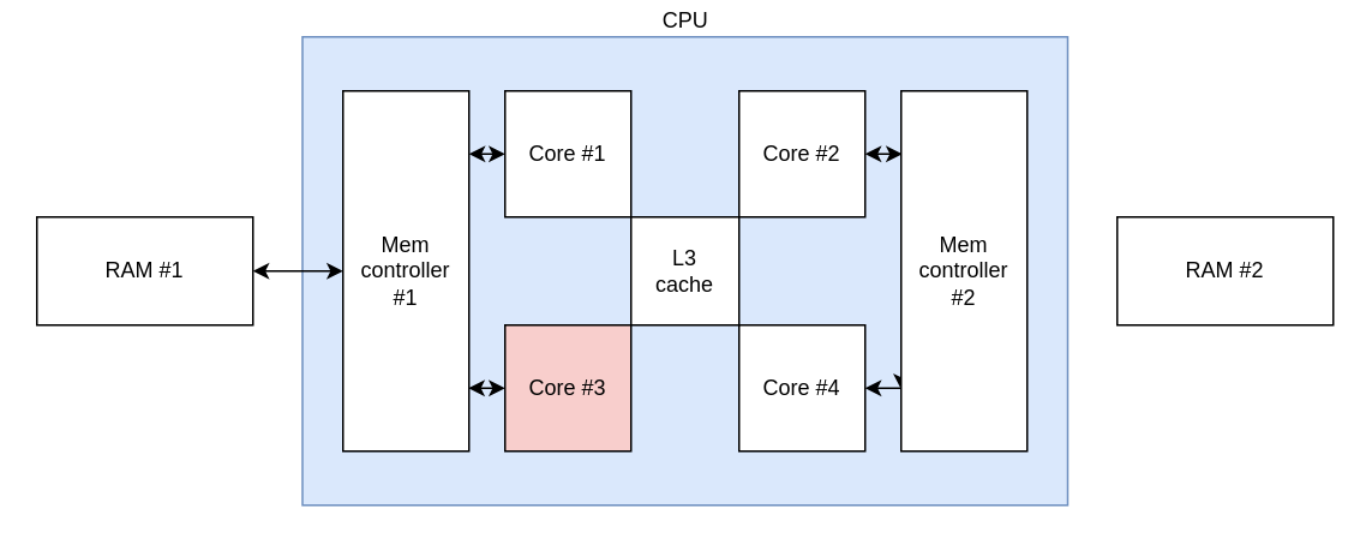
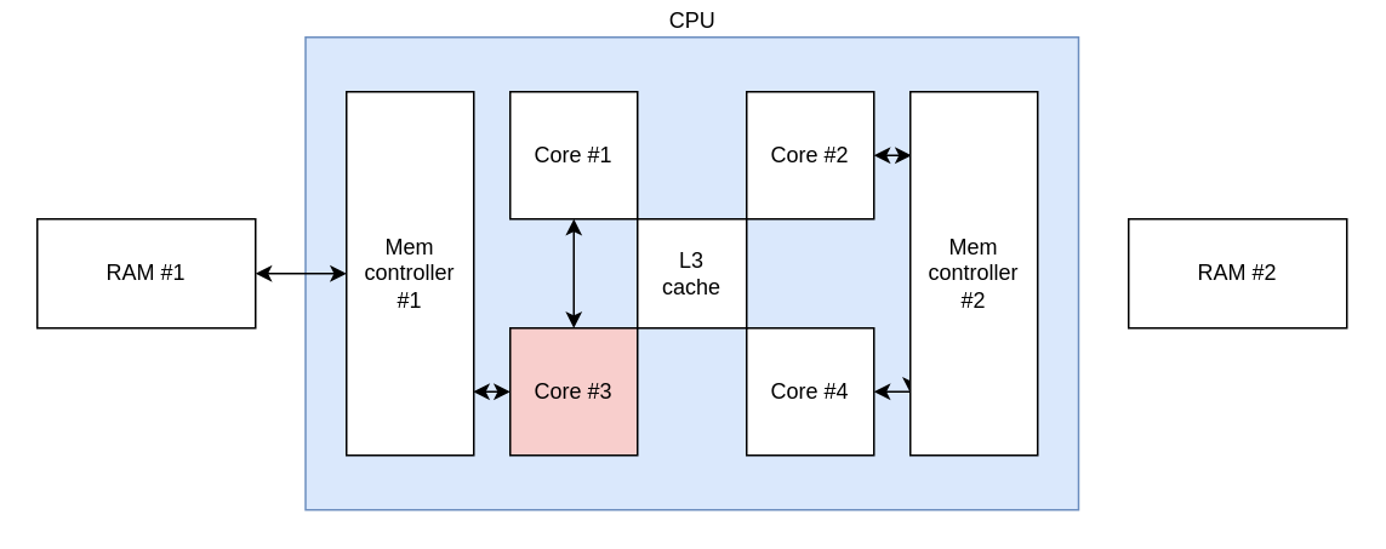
  <mxCell id="0" />
  <mxCell id="1" parent="0" />
  <mxCell id="2" value="CPU" style="rounded=0;whiteSpace=wrap;html=1;fillColor=#dae8fc;strokeColor=#6c8ebf;labelPosition=center;verticalLabelPosition=top;align=center;verticalAlign=bottom;" vertex="1" parent="1"><mxGeometry x="167.5" y="20" width="425" height="260" as="geometry" /></mxCell>
- <mxCell id="3" style="edgeStyle=orthogonalEdgeStyle;rounded=0;orthogonalLoop=1;jettySize=auto;html=1;entryX=0.99;entryY=0.173;entryDx=0;entryDy=0;entryPerimeter=0;startArrow=classic;startFill=1;" edge="1" parent="1" source="4" target="12"><mxGeometry relative="1" as="geometry" /></mxCell>
+ <mxCell id="3" style="edgeStyle=orthogonalEdgeStyle;rounded=0;orthogonalLoop=1;jettySize=auto;html=1;startArrow=classic;startFill=1;" edge="1" parent="1" source="4" target="8"><mxGeometry relative="1" as="geometry" /></mxCell>
  <mxCell id="4" value="Core #1" style="whiteSpace=wrap;html=1;aspect=fixed;" vertex="1" parent="1"><mxGeometry x="280" y="50" width="70" height="70" as="geometry" /></mxCell>
  <mxCell id="5" style="edgeStyle=orthogonalEdgeStyle;rounded=0;orthogonalLoop=1;jettySize=auto;html=1;exitX=1;exitY=0.5;exitDx=0;exitDy=0;entryX=0.008;entryY=0.174;entryDx=0;entryDy=0;entryPerimeter=0;startArrow=classic;startFill=1;" edge="1" parent="1" source="6" target="13"><mxGeometry relative="1" as="geometry" /></mxCell>
  <mxCell id="6" value="Core #2" style="whiteSpace=wrap;html=1;aspect=fixed;" vertex="1" parent="1"><mxGeometry x="410" y="50" width="70" height="70" as="geometry" /></mxCell>
  <mxCell id="7" style="edgeStyle=orthogonalEdgeStyle;rounded=0;orthogonalLoop=1;jettySize=auto;html=1;exitX=0;exitY=0.5;exitDx=0;exitDy=0;entryX=0.995;entryY=0.828;entryDx=0;entryDy=0;entryPerimeter=0;startArrow=classic;startFill=1;" edge="1" parent="1" source="8" target="12"><mxGeometry relative="1" as="geometry" /></mxCell>
  <mxCell id="8" value="Core #3" style="whiteSpace=wrap;html=1;aspect=fixed;fillColor=#f8cecc;" vertex="1" parent="1"><mxGeometry x="280" y="180" width="70" height="70" as="geometry" /></mxCell>
  <mxCell id="9" style="edgeStyle=orthogonalEdgeStyle;rounded=0;orthogonalLoop=1;jettySize=auto;html=1;exitX=1;exitY=0.5;exitDx=0;exitDy=0;entryX=0.003;entryY=0.83;entryDx=0;entryDy=0;entryPerimeter=0;startArrow=classic;startFill=1;" edge="1" parent="1" source="10" target="13"><mxGeometry relative="1" as="geometry" /></mxCell>
  <mxCell id="10" value="Core #4" style="whiteSpace=wrap;html=1;aspect=fixed;" vertex="1" parent="1"><mxGeometry x="410" y="180" width="70" height="70" as="geometry" /></mxCell>
  <mxCell id="11" value="&lt;div&gt;L3&lt;/div&gt;&lt;div&gt;cache&lt;br&gt;&lt;/div&gt;" style="whiteSpace=wrap;html=1;aspect=fixed;" vertex="1" parent="1"><mxGeometry x="350" y="120" width="60" height="60" as="geometry" /></mxCell>
  <mxCell id="12" value="&lt;div&gt;Mem&lt;/div&gt;&lt;div&gt;controller&lt;/div&gt;&lt;div&gt;#1&lt;br&gt;&lt;/div&gt;" style="rounded=0;whiteSpace=wrap;html=1;" vertex="1" parent="1"><mxGeometry x="190" y="50" width="70" height="200" as="geometry" /></mxCell>
  <mxCell id="13" value="&lt;div&gt;Mem&lt;/div&gt;&lt;div&gt;controller&lt;/div&gt;&lt;div&gt;#2&lt;/div&gt;" style="rounded=0;whiteSpace=wrap;html=1;" vertex="1" parent="1"><mxGeometry x="500" y="50" width="70" height="200" as="geometry" /></mxCell>
  <mxCell id="14" style="edgeStyle=orthogonalEdgeStyle;rounded=0;orthogonalLoop=1;jettySize=auto;html=1;exitX=1;exitY=0.5;exitDx=0;exitDy=0;startArrow=classic;startFill=1;" edge="1" parent="1" source="15" target="12"><mxGeometry relative="1" as="geometry" /></mxCell>
  <mxCell id="15" value="RAM #1" style="rounded=0;whiteSpace=wrap;html=1;" vertex="1" parent="1"><mxGeometry x="20" y="120" width="120" height="60" as="geometry" /></mxCell>
  <mxCell id="16" value="RAM #2" style="rounded=0;whiteSpace=wrap;html=1;" vertex="1" parent="1"><mxGeometry x="620" y="120" width="120" height="60" as="geometry" /></mxCell>
